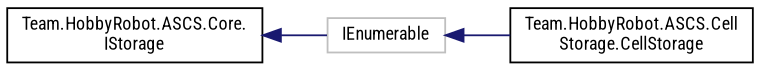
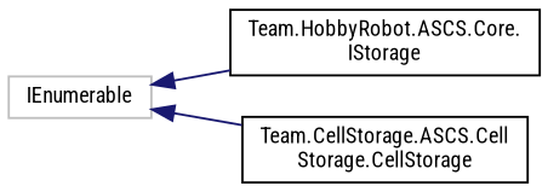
  digraph {
    fontname="Roboto Condensed"
    rankdir=LR
    node [color=black fillcolor=white fontname="Roboto Condensed" fontsize=10 shape=record style=filled]
    edge [color=midnightblue dir=back fontname="Roboto Condensed" fontsize=10 labelfontname=Helvetica labelfontsize=10 style=solid]
    n1 [color=grey75 height=0.2 label=IEnumerable width=0.4]
    n2 [height=0.2 label="Team.HobbyRobot.ASCS.Core.\lIStorage" width=0.4]
-   n3 [height=0.2 label="Team.HobbyRobot.ASCS.Cell\lStorage.CellStorage" width=0.4]
-   n2 -> n1
+   n3 [height=0.2 label="Team.CellStorage.ASCS.Cell\lStorage.CellStorage" width=0.4]
+   n1 -> n2
    n1 -> n3
  }
